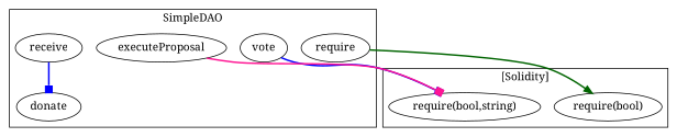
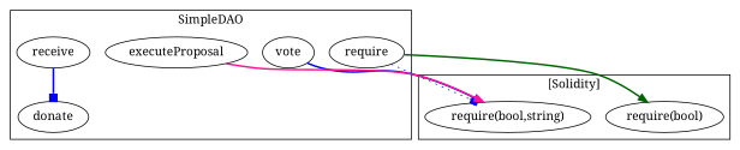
  strict digraph {
    fontname="Noto Serif"
    node [fontname="Noto Serif"]
    edge [arrowhead=box color=blue fontname="Noto Serif" style=bold]
    n1 [label=receive]
    n2 [label=donate]
    n3 [label=require]
    n4 [label=vote]
    n5 [label=executeProposal]
    "require(bool)"
    "require(bool,string)"
    subgraph cluster_1 {
      label=SimpleDAO
      n1
      n2
      n3
      n4
      n5
    }
    subgraph cluster_2 {
      label="[Solidity]"
      "require(bool)"
      "require(bool,string)"
    }
    n1 -> n2
    n3 -> "require(bool)" [arrowhead=normal color=darkgreen]
-   n4 -> "require(bool,string)"
-   n5 -> "require(bool,string)" [color=deeppink]
+   n3 -> "require(bool,string)" [style=dotted]
+   n4 -> "require(bool,string)" [arrowhead=normal]
+   n5 -> "require(bool,string)" [arrowhead=normal color=deeppink]
  }
